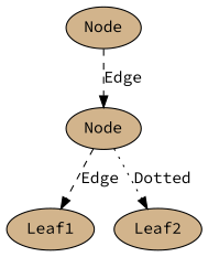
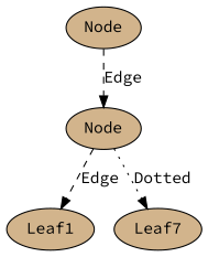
  digraph {
    fontname="Source Code Pro"
    node [style=filled fillcolor=tan fontname="Source Code Pro"]
    edge [style=dashed fontname="Source Code Pro"]
    n1 [label="Node"]
    n2 [label="Node"]
    n3 [label=Leaf1]
-   n4 [label=Leaf2]
+   n4 [label=Leaf7]
    n1 -> n2 [label="Edge"]
    n2 -> n3 [label="Edge"]
    n2 -> n4 [label=Dotted style=dotted]
  }
